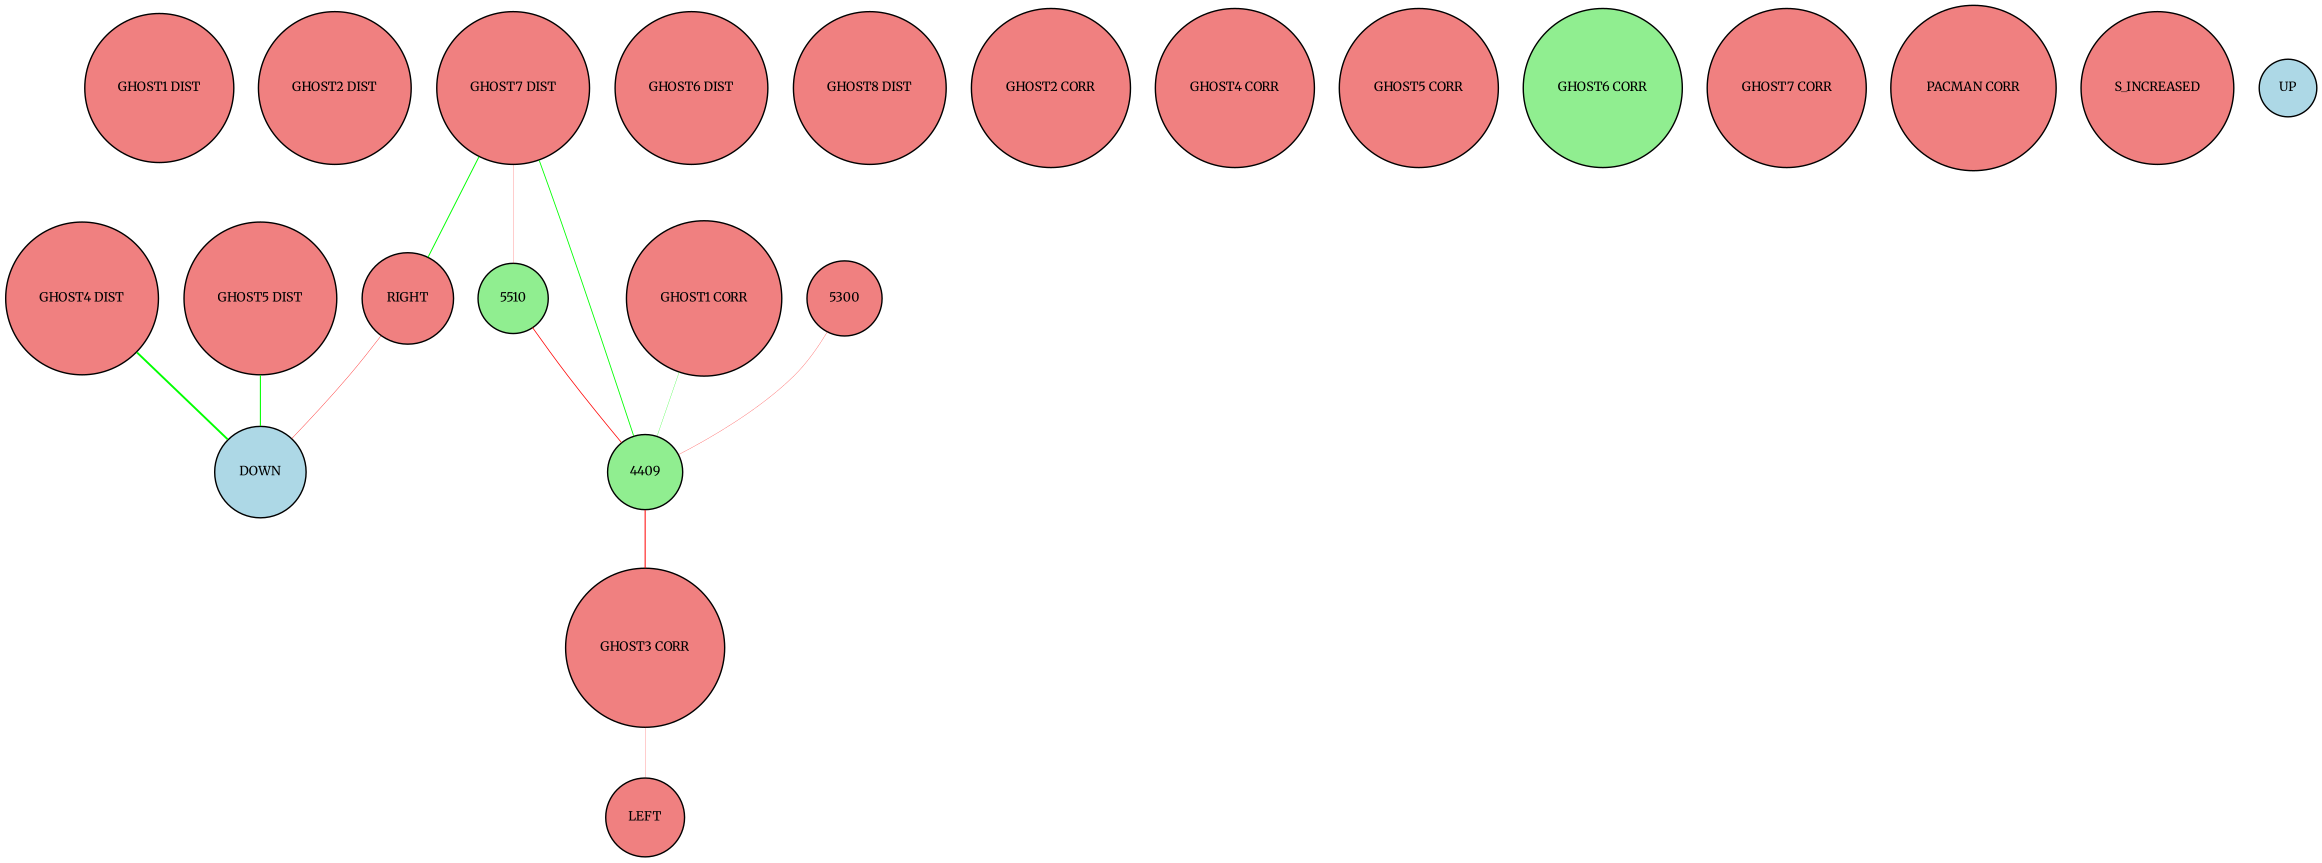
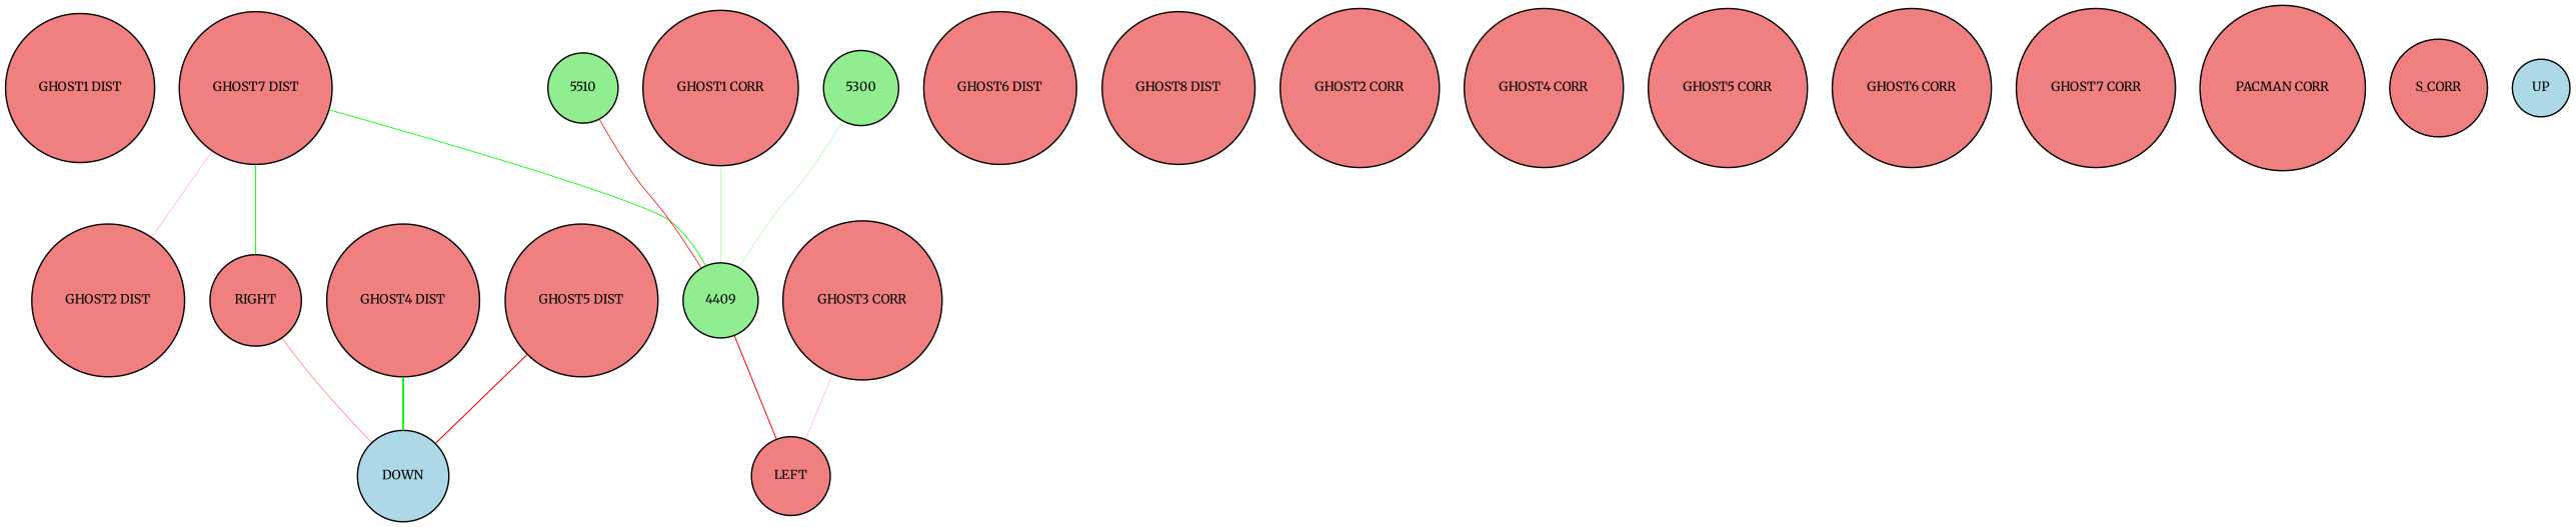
  digraph {
    fontname=Merriweather
    node [bgcolor=black fillcolor=lightcoral fontname=Merriweather fontsize=9 shape=circle style=filled]
    edge [arrowhead=none color=red fontname=Merriweather style=solid]
    "GHOST1 DIST" [height=0.2 width=0.2]
    "GHOST2 DIST" [height=0.2 width=0.2]
    "GHOST4 DIST" [height=0.2 width=0.2]
    DOWN [fillcolor=lightblue height=0.2 width=0.2]
    "GHOST5 DIST" [height=0.2 width=0.2]
    "GHOST6 DIST" [height=0.2 width=0.2]
    "GHOST7 DIST" [height=0.2 width=0.2]
    RIGHT [height=0.2 width=0.2]
    5510 [fillcolor=lightgreen height=0.2 width=0.2]
    4409 [fillcolor=lightgreen height=0.2 width=0.2]
    LEFT [height=0.2 width=0.2]
    "GHOST8 DIST" [height=0.2 width=0.2]
    "GHOST1 CORR" [height=0.2 width=0.2]
    "GHOST2 CORR" [height=0.2 width=0.2]
    "GHOST3 CORR" [height=0.2 width=0.2]
    "GHOST4 CORR" [height=0.2 width=0.2]
    "GHOST5 CORR" [height=0.2 width=0.2]
-   "GHOST6 CORR" [fillcolor=lightgreen height=0.2 width=0.2]
+   "GHOST6 CORR" [height=0.2 width=0.2]
    "GHOST7 CORR" [height=0.2 width=0.2]
    "PACMAN CORR" [height=0.2 width=0.2]
-   S_INCREASED [height=0.2 width=0.2]
+   S_INCREASED [height=0.2 width=0.2 label=S_CORR]
    UP [fillcolor=lightblue height=0.2 width=0.2]
-   5300 [height=0.2 width=0.2]
+   5300 [fillcolor=lightgreen height=0.2 width=0.2]
    "GHOST4 DIST" -> DOWN [color=green penwidth=1.3568628682015913]
-   "GHOST5 DIST" -> DOWN [color=green penwidth=0.7661959848676998]
+   "GHOST5 DIST" -> DOWN [penwidth=0.7661959848676998]
    "GHOST7 DIST" -> RIGHT [color=green penwidth=0.6888674605304973]
-   "GHOST7 DIST" -> 5510 [penwidth=0.1413161290035686]
+   "GHOST7 DIST" -> "GHOST2 DIST" [penwidth=0.1413161290035686]
    "GHOST7 DIST" -> 4409 [color=green penwidth=0.607868769740839]
    RIGHT -> DOWN [penwidth=0.2528893823796682]
    5510 -> 4409 [penwidth=0.5363695765926872]
-   4409 -> "GHOST3 CORR" [penwidth=0.705588125884366]
+   4409 -> LEFT [penwidth=0.705588125884366]
    "GHOST1 CORR" -> 4409 [color=green penwidth=0.17987739601426847]
    "GHOST3 CORR" -> LEFT [penwidth=0.140418192833526]
-   5300 -> 4409 [penwidth=0.1700467458158491]
+   5300 -> 4409 [color=green penwidth=0.1700467458158491]
  }
